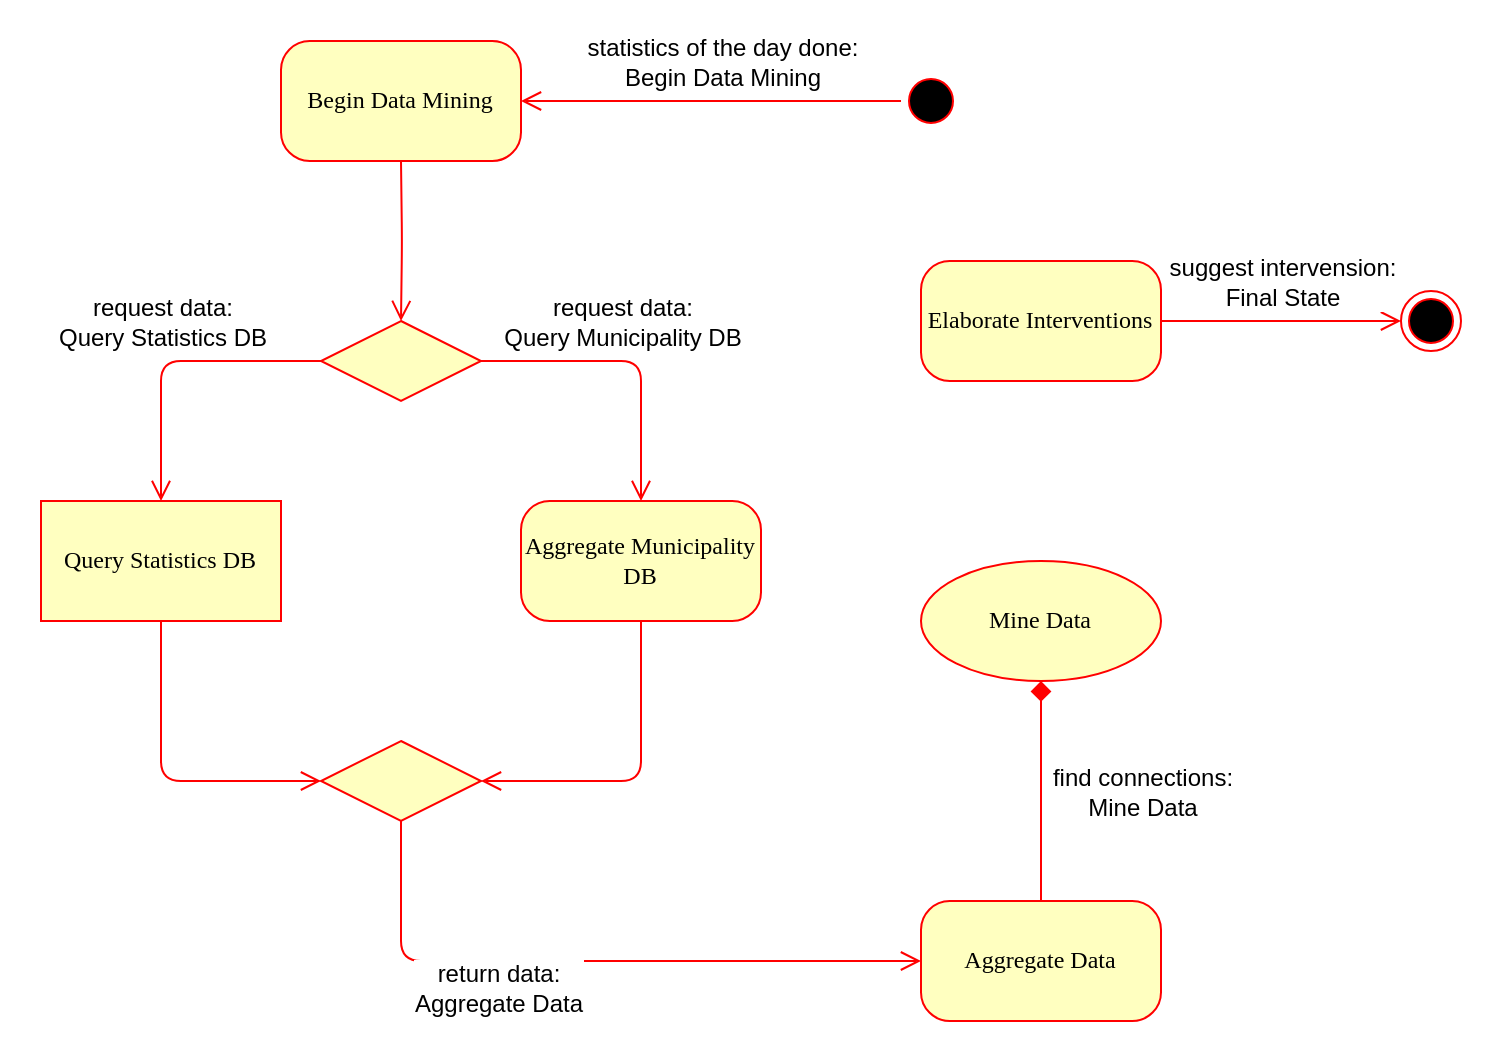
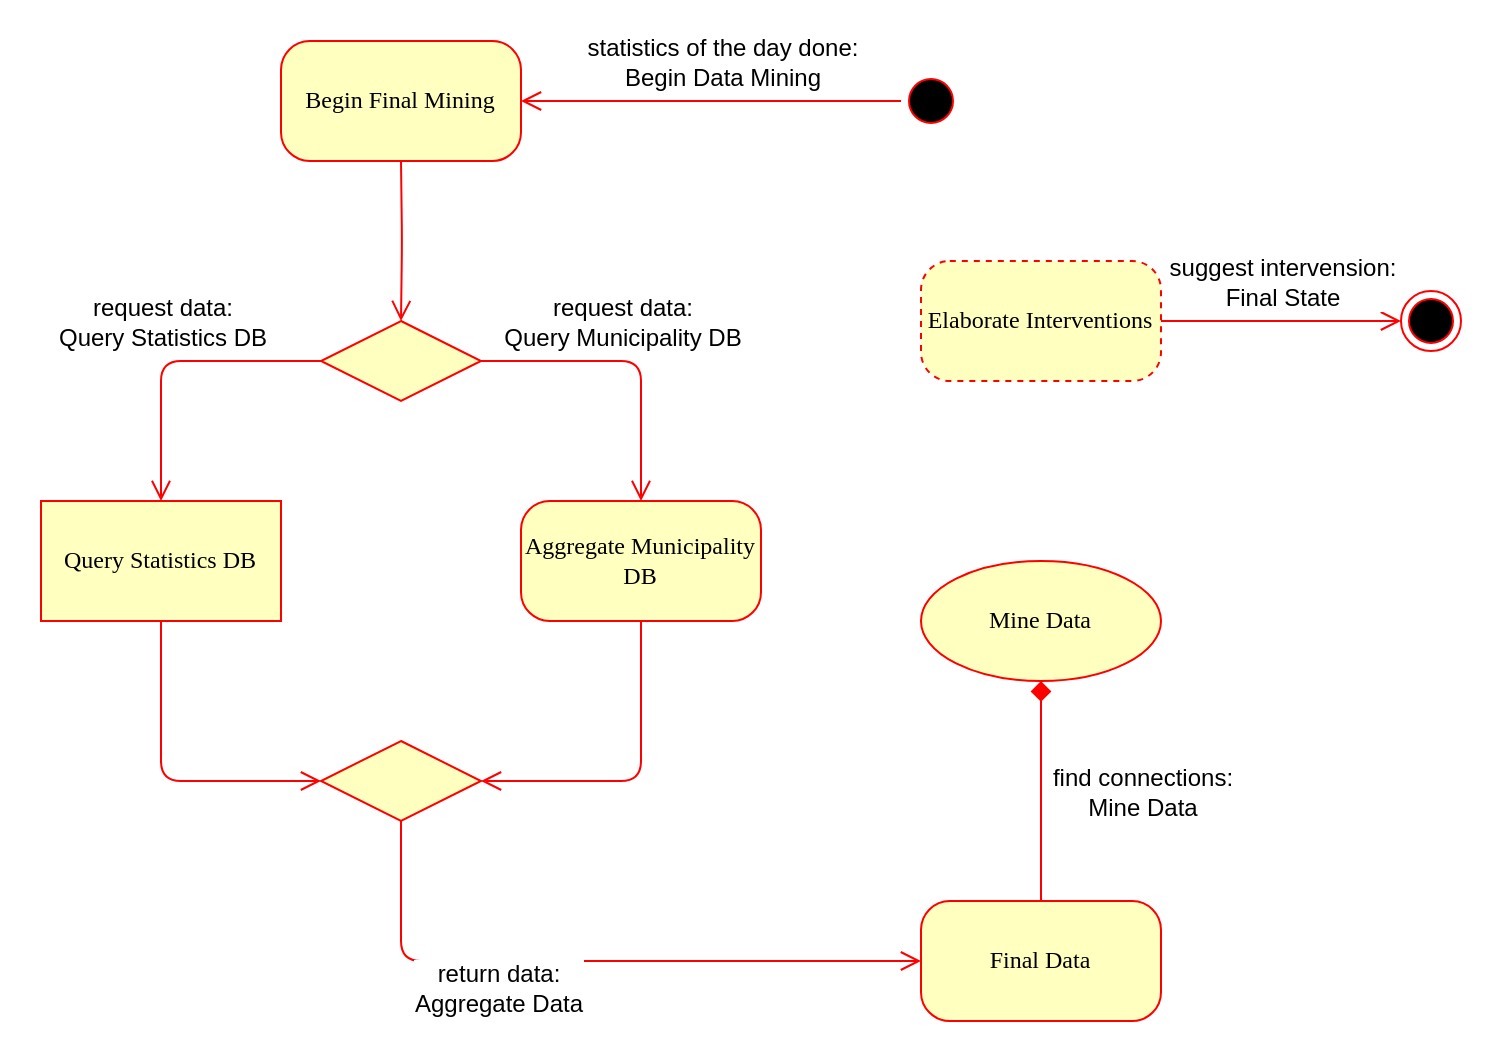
  <mxCell id="0" />
  <mxCell id="1" parent="0" />
  <mxCell id="2" value="" style="ellipse;html=1;shape=startState;fillColor=#000000;strokeColor=#ff0000;rounded=1;shadow=0;comic=0;labelBackgroundColor=none;fontFamily=Verdana;fontSize=12;fontColor=#000000;align=center;direction=south;" parent="1" vertex="1"><mxGeometry x="450" y="35" width="30" height="30" as="geometry" /></mxCell>
  <mxCell id="3" value="Aggregate Municipality DB" style="rounded=1;whiteSpace=wrap;html=1;arcSize=24;fillColor=#ffffc0;strokeColor=#ff0000;shadow=0;comic=0;labelBackgroundColor=none;fontFamily=Verdana;fontSize=12;fontColor=#000000;align=center;" parent="1" vertex="1"><mxGeometry x="260" y="250" width="120" height="60" as="geometry" /></mxCell>
- <mxCell id="4" value="Begin Data Mining" style="rounded=1;whiteSpace=wrap;html=1;arcSize=24;fillColor=#ffffc0;strokeColor=#ff0000;shadow=0;comic=0;labelBackgroundColor=none;fontFamily=Verdana;fontSize=12;fontColor=#000000;align=center;" parent="1" vertex="1"><mxGeometry x="140" y="20" width="120" height="60" as="geometry" /></mxCell>
+ <mxCell id="4" value="Begin Final Mining" style="rounded=1;whiteSpace=wrap;html=1;arcSize=24;fillColor=#ffffc0;strokeColor=#ff0000;shadow=0;comic=0;labelBackgroundColor=none;fontFamily=Verdana;fontSize=12;fontColor=#000000;align=center;" parent="1" vertex="1"><mxGeometry x="140" y="20" width="120" height="60" as="geometry" /></mxCell>
  <mxCell id="5" style="edgeStyle=orthogonalEdgeStyle;html=1;exitX=1;exitY=0.25;labelBackgroundColor=none;endArrow=open;endSize=8;strokeColor=#ff0000;fontFamily=Verdana;fontSize=12;align=left;entryX=0.5;entryY=0;entryDx=0;entryDy=0;" parent="1" target="12" edge="1"><mxGeometry relative="1" as="geometry"><mxPoint x="200" y="80" as="sourcePoint" /><mxPoint x="200" y="215" as="targetPoint" /><Array as="points" /></mxGeometry></mxCell>
- <mxCell id="6" value="Aggregate Data" style="rounded=1;whiteSpace=wrap;html=1;arcSize=24;fillColor=#ffffc0;strokeColor=#ff0000;shadow=0;comic=0;labelBackgroundColor=none;fontFamily=Verdana;fontSize=12;fontColor=#000000;align=center;" parent="1" vertex="1"><mxGeometry x="460" y="450" width="120" height="60" as="geometry" /></mxCell>
+ <mxCell id="6" value="Final Data" style="rounded=1;whiteSpace=wrap;html=1;arcSize=24;fillColor=#ffffc0;strokeColor=#ff0000;shadow=0;comic=0;labelBackgroundColor=none;fontFamily=Verdana;fontSize=12;fontColor=#000000;align=center;" parent="1" vertex="1"><mxGeometry x="460" y="450" width="120" height="60" as="geometry" /></mxCell>
  <mxCell id="7" style="edgeStyle=orthogonalEdgeStyle;html=1;labelBackgroundColor=none;endArrow=open;endSize=8;strokeColor=#ff0000;fontFamily=Verdana;fontSize=12;align=left;" parent="1" source="2" target="4" edge="1"><mxGeometry relative="1" as="geometry" /></mxCell>
  <mxCell id="8" value="statistics of the day done:&lt;br&gt;Begin Data Mining" style="text;html=1;resizable=0;points=[];align=center;verticalAlign=middle;labelBackgroundColor=#ffffff;" vertex="1" connectable="0" parent="7"><mxGeometry x="0.25" y="-2" relative="1" as="geometry"><mxPoint x="29" y="-18" as="offset" /></mxGeometry></mxCell>
  <mxCell id="9" style="edgeStyle=orthogonalEdgeStyle;html=1;labelBackgroundColor=none;endArrow=open;endSize=8;strokeColor=#ff0000;fontFamily=Verdana;fontSize=12;align=left;exitX=0.5;exitY=1;exitDx=0;exitDy=0;entryX=0;entryY=0.5;entryDx=0;entryDy=0;" parent="1" source="14" target="6" edge="1"><mxGeometry relative="1" as="geometry"><mxPoint x="210" y="450" as="sourcePoint" /><mxPoint x="510" y="580" as="targetPoint" /><Array as="points"><mxPoint x="200" y="480" /></Array></mxGeometry></mxCell>
  <mxCell id="10" value="return data:&lt;br&gt;Aggregate Data" style="text;html=1;resizable=0;points=[];align=center;verticalAlign=middle;labelBackgroundColor=#ffffff;" vertex="1" connectable="0" parent="9"><mxGeometry x="-0.586" y="-5" relative="1" as="geometry"><mxPoint x="53" y="15" as="offset" /></mxGeometry></mxCell>
  <mxCell id="11" value="" style="ellipse;html=1;shape=endState;fillColor=#000000;strokeColor=#ff0000;rounded=1;shadow=0;comic=0;labelBackgroundColor=none;fontFamily=Verdana;fontSize=12;fontColor=#000000;align=center;" vertex="1" parent="1"><mxGeometry x="700" y="145" width="30" height="30" as="geometry" /></mxCell>
  <mxCell id="12" value="" style="rhombus;whiteSpace=wrap;html=1;fillColor=#FFFFC0;strokeColor=#FF0000;" vertex="1" parent="1"><mxGeometry x="160" y="160" width="80" height="40" as="geometry" /></mxCell>
  <mxCell id="13" value="Query Statistics DB" style="whiteSpace=wrap;html=1;arcSize=24;fillColor=#ffffc0;strokeColor=#ff0000;shadow=0;comic=0;labelBackgroundColor=none;fontFamily=Verdana;fontSize=12;fontColor=#000000;align=center;rounded=0;" vertex="1" parent="1"><mxGeometry x="20" y="250" width="120" height="60" as="geometry" /></mxCell>
  <mxCell id="14" value="" style="rhombus;whiteSpace=wrap;html=1;fillColor=#FFFFC0;strokeColor=#FF0000;" vertex="1" parent="1"><mxGeometry x="160" y="370" width="80" height="40" as="geometry" /></mxCell>
  <mxCell id="15" style="edgeStyle=orthogonalEdgeStyle;html=1;exitX=0;exitY=0.5;labelBackgroundColor=none;endArrow=open;endSize=8;strokeColor=#ff0000;fontFamily=Verdana;fontSize=12;align=left;entryX=0.5;entryY=0;entryDx=0;entryDy=0;exitDx=0;exitDy=0;" edge="1" parent="1" source="12" target="13"><mxGeometry relative="1" as="geometry"><mxPoint x="210" y="90" as="sourcePoint" /><mxPoint x="210" y="170" as="targetPoint" /><Array as="points" /></mxGeometry></mxCell>
  <mxCell id="16" value="request data:&lt;br&gt;Query Statistics DB" style="text;html=1;resizable=0;points=[];align=center;verticalAlign=middle;labelBackgroundColor=#ffffff;" vertex="1" connectable="0" parent="15"><mxGeometry x="-0.267" y="-4" relative="1" as="geometry"><mxPoint x="-25" y="-16" as="offset" /></mxGeometry></mxCell>
  <mxCell id="17" style="edgeStyle=orthogonalEdgeStyle;html=1;exitX=1;exitY=0.5;labelBackgroundColor=none;endArrow=open;endSize=8;strokeColor=#ff0000;fontFamily=Verdana;fontSize=12;align=left;entryX=0.5;entryY=0;entryDx=0;entryDy=0;exitDx=0;exitDy=0;" edge="1" parent="1" source="12" target="3"><mxGeometry relative="1" as="geometry"><mxPoint x="170" y="190" as="sourcePoint" /><mxPoint x="90" y="260" as="targetPoint" /><Array as="points" /></mxGeometry></mxCell>
  <mxCell id="18" value="request data:&lt;br&gt;Query Municipality DB" style="text;html=1;resizable=0;points=[];align=center;verticalAlign=middle;labelBackgroundColor=#ffffff;" vertex="1" connectable="0" parent="17"><mxGeometry x="-0.173" y="3" relative="1" as="geometry"><mxPoint x="8" y="-17" as="offset" /></mxGeometry></mxCell>
  <mxCell id="19" style="edgeStyle=orthogonalEdgeStyle;html=1;exitX=0.5;exitY=1;labelBackgroundColor=none;endArrow=open;endSize=8;strokeColor=#ff0000;fontFamily=Verdana;fontSize=12;align=left;entryX=1;entryY=0.5;entryDx=0;entryDy=0;exitDx=0;exitDy=0;" edge="1" parent="1" source="3" target="14"><mxGeometry relative="1" as="geometry"><mxPoint x="260" y="350" as="sourcePoint" /><mxPoint x="340" y="420" as="targetPoint" /><Array as="points" /></mxGeometry></mxCell>
  <mxCell id="20" style="edgeStyle=orthogonalEdgeStyle;html=1;exitX=0.5;exitY=1;labelBackgroundColor=none;endArrow=open;endSize=8;strokeColor=#ff0000;fontFamily=Verdana;fontSize=12;align=left;entryX=0;entryY=0.5;entryDx=0;entryDy=0;exitDx=0;exitDy=0;" edge="1" parent="1" source="13" target="14"><mxGeometry relative="1" as="geometry"><mxPoint x="260" y="200" as="sourcePoint" /><mxPoint x="340" y="270" as="targetPoint" /><Array as="points" /></mxGeometry></mxCell>
  <mxCell id="21" value="Mine Data" style="ellipse;whiteSpace=wrap;html=1;arcSize=24;fillColor=#ffffc0;strokeColor=#ff0000;shadow=0;comic=0;labelBackgroundColor=none;fontFamily=Verdana;fontSize=12;fontColor=#000000;align=center;" vertex="1" parent="1"><mxGeometry x="460" y="280" width="120" height="60" as="geometry" /></mxCell>
  <mxCell id="22" style="edgeStyle=orthogonalEdgeStyle;html=1;labelBackgroundColor=none;endArrow=diamond;endSize=8;strokeColor=#ff0000;fontFamily=Verdana;fontSize=12;align=left;entryX=0.5;entryY=1;entryDx=0;entryDy=0;exitX=0.5;exitY=0;exitDx=0;exitDy=0;" edge="1" parent="1" source="6" target="21"><mxGeometry relative="1" as="geometry"><mxPoint x="620" y="400" as="sourcePoint" /><mxPoint x="470" y="490" as="targetPoint" /><Array as="points" /></mxGeometry></mxCell>
  <mxCell id="23" value="find connections:&lt;br&gt;Mine Data" style="text;html=1;resizable=0;points=[];align=center;verticalAlign=middle;labelBackgroundColor=#ffffff;" vertex="1" connectable="0" parent="22"><mxGeometry x="-0.586" y="-5" relative="1" as="geometry"><mxPoint x="45" y="-32" as="offset" /></mxGeometry></mxCell>
- <mxCell id="24" value="Elaborate Interventions" style="rounded=1;whiteSpace=wrap;html=1;arcSize=24;fillColor=#ffffc0;strokeColor=#ff0000;shadow=0;comic=0;labelBackgroundColor=none;fontFamily=Verdana;fontSize=12;fontColor=#000000;align=center;" vertex="1" parent="1"><mxGeometry x="460" y="130" width="120" height="60" as="geometry" /></mxCell>
+ <mxCell id="24" value="Elaborate Interventions" style="rounded=1;whiteSpace=wrap;html=1;arcSize=24;fillColor=#ffffc0;strokeColor=#ff0000;shadow=0;comic=0;labelBackgroundColor=none;fontFamily=Verdana;fontSize=12;fontColor=#000000;align=center;dashed=1;" vertex="1" parent="1"><mxGeometry x="460" y="130" width="120" height="60" as="geometry" /></mxCell>
  <mxCell id="25" style="edgeStyle=orthogonalEdgeStyle;html=1;labelBackgroundColor=none;endArrow=open;endSize=8;strokeColor=#ff0000;fontFamily=Verdana;fontSize=12;align=left;entryX=0;entryY=0.5;entryDx=0;entryDy=0;exitX=1;exitY=0.5;exitDx=0;exitDy=0;" edge="1" parent="1" source="24" target="11"><mxGeometry relative="1" as="geometry"><mxPoint x="529" y="290" as="sourcePoint" /><mxPoint x="530" y="200" as="targetPoint" /><Array as="points"><mxPoint x="670" y="160" /><mxPoint x="670" y="160" /></Array></mxGeometry></mxCell>
  <mxCell id="26" value="suggest intervension:&lt;br&gt;Final State" style="text;html=1;resizable=0;points=[];align=center;verticalAlign=middle;labelBackgroundColor=#ffffff;" vertex="1" connectable="0" parent="25"><mxGeometry x="-0.586" y="-5" relative="1" as="geometry"><mxPoint x="35" y="-25" as="offset" /></mxGeometry></mxCell>
